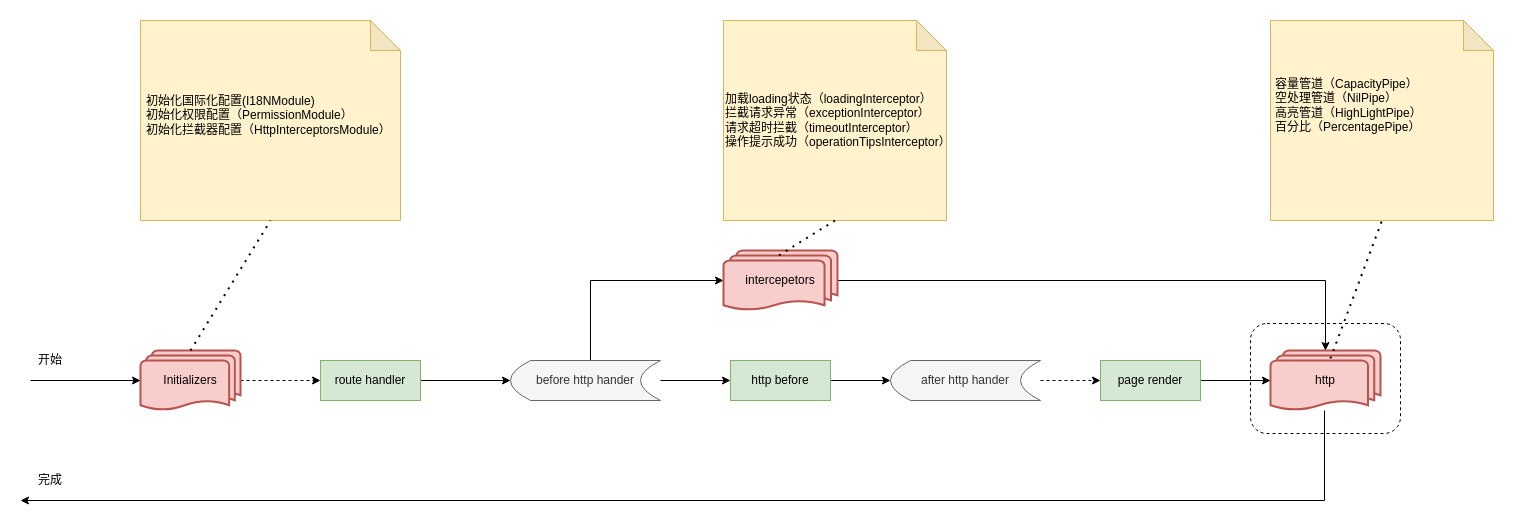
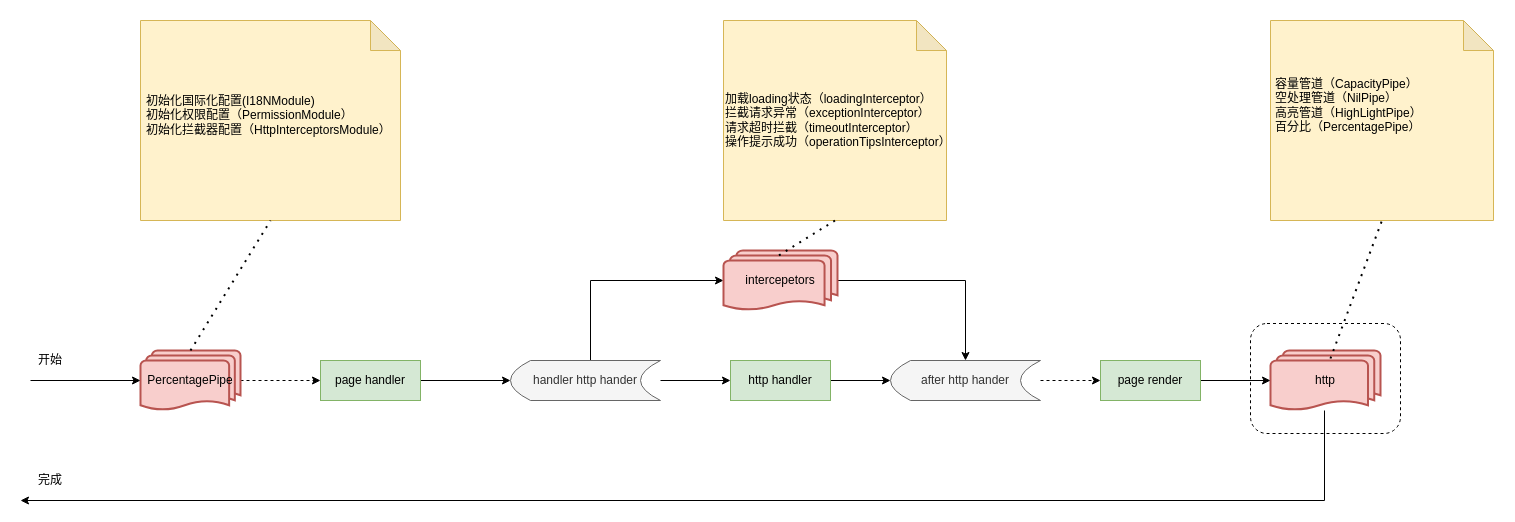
  <mxCell id="0" />
  <mxCell id="1" parent="0" />
  <mxCell id="2" value="" style="rounded=1;whiteSpace=wrap;html=1;align=left;dashed=1;" vertex="1" parent="1"><mxGeometry x="1250" y="323" width="150" height="110" as="geometry" /></mxCell>
  <mxCell id="3" style="edgeStyle=orthogonalEdgeStyle;rounded=0;orthogonalLoop=1;jettySize=auto;html=1;" edge="1" parent="1" source="4" target="11"><mxGeometry relative="1" as="geometry" /></mxCell>
- <mxCell id="4" value="route handler" style="rounded=0;whiteSpace=wrap;html=1;align=center;fillColor=#d5e8d4;strokeColor=#82b366;" vertex="1" parent="1"><mxGeometry x="320" y="360" width="100" height="40" as="geometry" /></mxCell>
+ <mxCell id="4" value="page handler" style="rounded=0;whiteSpace=wrap;html=1;align=center;fillColor=#d5e8d4;strokeColor=#82b366;" vertex="1" parent="1"><mxGeometry x="320" y="360" width="100" height="40" as="geometry" /></mxCell>
  <mxCell id="5" style="edgeStyle=orthogonalEdgeStyle;rounded=0;orthogonalLoop=1;jettySize=auto;html=1;dashed=1;" edge="1" parent="1" source="6" target="4"><mxGeometry relative="1" as="geometry" /></mxCell>
- <mxCell id="6" value="&lt;span&gt;Initializers&lt;/span&gt;" style="strokeWidth=2;html=1;shape=mxgraph.flowchart.multi-document;whiteSpace=wrap;align=center;fillColor=#f8cecc;strokeColor=#b85450;" vertex="1" parent="1"><mxGeometry x="140" y="350" width="100" height="60" as="geometry" /></mxCell>
+ <mxCell id="6" value="&lt;span&gt;PercentagePipe&lt;/span&gt;" style="strokeWidth=2;html=1;shape=mxgraph.flowchart.multi-document;whiteSpace=wrap;align=center;fillColor=#f8cecc;strokeColor=#b85450;" vertex="1" parent="1"><mxGeometry x="140" y="350" width="100" height="60" as="geometry" /></mxCell>
  <mxCell id="7" style="edgeStyle=orthogonalEdgeStyle;rounded=0;orthogonalLoop=1;jettySize=auto;html=1;" edge="1" parent="1" source="8"><mxGeometry relative="1" as="geometry"><mxPoint x="20" y="500" as="targetPoint" /><Array as="points"><mxPoint x="1324" y="500" /></Array></mxGeometry></mxCell>
  <mxCell id="8" value="http" style="strokeWidth=2;html=1;shape=mxgraph.flowchart.multi-document;whiteSpace=wrap;align=center;fillColor=#f8cecc;strokeColor=#b85450;" vertex="1" parent="1"><mxGeometry x="1270" y="350" width="110" height="60" as="geometry" /></mxCell>
  <mxCell id="9" style="edgeStyle=orthogonalEdgeStyle;rounded=0;orthogonalLoop=1;jettySize=auto;html=1;entryX=0;entryY=0.5;entryDx=0;entryDy=0;" edge="1" parent="1" source="11" target="15"><mxGeometry relative="1" as="geometry" /></mxCell>
  <mxCell id="10" style="edgeStyle=orthogonalEdgeStyle;rounded=0;orthogonalLoop=1;jettySize=auto;html=1;entryX=0;entryY=0.5;entryDx=0;entryDy=0;entryPerimeter=0;" edge="1" parent="1" source="11" target="20"><mxGeometry relative="1" as="geometry"><Array as="points"><mxPoint x="590" y="280" /></Array></mxGeometry></mxCell>
- <mxCell id="11" value="before http hander" style="shape=dataStorage;whiteSpace=wrap;html=1;fixedSize=1;align=center;fillColor=#f5f5f5;strokeColor=#666666;fontColor=#333333;" vertex="1" parent="1"><mxGeometry x="510" y="360" width="150" height="40" as="geometry" /></mxCell>
+ <mxCell id="11" value="handler http hander" style="shape=dataStorage;whiteSpace=wrap;html=1;fixedSize=1;align=center;fillColor=#f5f5f5;strokeColor=#666666;fontColor=#333333;" vertex="1" parent="1"><mxGeometry x="510" y="360" width="150" height="40" as="geometry" /></mxCell>
  <mxCell id="12" style="edgeStyle=orthogonalEdgeStyle;rounded=0;orthogonalLoop=1;jettySize=auto;html=1;dashed=1;" edge="1" parent="1" source="13" target="17"><mxGeometry relative="1" as="geometry" /></mxCell>
  <mxCell id="13" value="after http hander" style="shape=dataStorage;whiteSpace=wrap;html=1;fixedSize=1;align=center;fillColor=#f5f5f5;strokeColor=#666666;fontColor=#333333;" vertex="1" parent="1"><mxGeometry x="890" y="360" width="150" height="40" as="geometry" /></mxCell>
  <mxCell id="14" style="edgeStyle=orthogonalEdgeStyle;rounded=0;orthogonalLoop=1;jettySize=auto;html=1;entryX=0;entryY=0.5;entryDx=0;entryDy=0;" edge="1" parent="1" source="15" target="13"><mxGeometry relative="1" as="geometry" /></mxCell>
- <mxCell id="15" value="http before" style="rounded=0;whiteSpace=wrap;html=1;align=center;fillColor=#d5e8d4;strokeColor=#82b366;" vertex="1" parent="1"><mxGeometry x="730" y="360" width="100" height="40" as="geometry" /></mxCell>
+ <mxCell id="15" value="http handler" style="rounded=0;whiteSpace=wrap;html=1;align=center;fillColor=#d5e8d4;strokeColor=#82b366;" vertex="1" parent="1"><mxGeometry x="730" y="360" width="100" height="40" as="geometry" /></mxCell>
  <mxCell id="16" style="edgeStyle=orthogonalEdgeStyle;rounded=0;orthogonalLoop=1;jettySize=auto;html=1;" edge="1" parent="1" source="17" target="8"><mxGeometry relative="1" as="geometry" /></mxCell>
  <mxCell id="17" value="page render" style="rounded=0;whiteSpace=wrap;html=1;align=center;fillColor=#d5e8d4;strokeColor=#82b366;" vertex="1" parent="1"><mxGeometry x="1100" y="360" width="100" height="40" as="geometry" /></mxCell>
  <mxCell id="18" value="" style="endArrow=classic;html=1;entryX=0;entryY=0.5;entryDx=0;entryDy=0;entryPerimeter=0;" edge="1" parent="1" target="6"><mxGeometry width="50" height="50" relative="1" as="geometry"><mxPoint x="30" y="380" as="sourcePoint" /><mxPoint x="70" y="390" as="targetPoint" /></mxGeometry></mxCell>
- <mxCell id="19" style="edgeStyle=orthogonalEdgeStyle;rounded=0;orthogonalLoop=1;jettySize=auto;html=1;" edge="1" parent="1" source="20" target="8"><mxGeometry relative="1" as="geometry" /></mxCell>
+ <mxCell id="19" style="edgeStyle=orthogonalEdgeStyle;rounded=0;orthogonalLoop=1;jettySize=auto;html=1;entryX=0.5;entryY=0;entryDx=0;entryDy=0;" edge="1" parent="1" source="20" target="13"><mxGeometry relative="1" as="geometry" /></mxCell>
  <mxCell id="20" value="&lt;span&gt;intercepetors&lt;/span&gt;" style="strokeWidth=2;html=1;shape=mxgraph.flowchart.multi-document;whiteSpace=wrap;align=center;fillColor=#f8cecc;strokeColor=#b85450;" vertex="1" parent="1"><mxGeometry x="723" y="250" width="114" height="60" as="geometry" /></mxCell>
  <mxCell id="21" value="" style="shape=note;whiteSpace=wrap;html=1;backgroundOutline=1;darkOpacity=0.05;align=left;fillColor=#fff2cc;strokeColor=#d6b656;" vertex="1" parent="1"><mxGeometry x="723" y="20" width="223" height="200" as="geometry" /></mxCell>
  <mxCell id="22" value="加载loading状态（loadingInterceptor）&lt;br&gt;拦截请求异常（exceptionInterceptor）&lt;br&gt;请求超时拦截（timeoutInterceptor）&lt;br&gt;操作提示成功（operationTipsInterceptor）" style="text;html=1;strokeColor=none;fillColor=none;align=left;verticalAlign=middle;whiteSpace=wrap;rounded=0;" vertex="1" parent="1"><mxGeometry x="723" y="65" width="233" height="110" as="geometry" /></mxCell>
  <mxCell id="23" value="" style="shape=note;whiteSpace=wrap;html=1;backgroundOutline=1;darkOpacity=0.05;align=left;fillColor=#fff2cc;strokeColor=#d6b656;" vertex="1" parent="1"><mxGeometry x="140" y="20" width="260" height="200" as="geometry" /></mxCell>
  <mxCell id="24" value="初始化国际化配置(I18NModule)&lt;br&gt;初始化权限配置（PermissionModule）&lt;br&gt;初始化拦截器配置（HttpInterceptorsModule）" style="text;html=1;strokeColor=none;fillColor=none;align=left;verticalAlign=middle;whiteSpace=wrap;rounded=0;" vertex="1" parent="1"><mxGeometry x="143.5" y="60" width="247" height="110" as="geometry" /></mxCell>
  <mxCell id="25" value="" style="shape=note;whiteSpace=wrap;html=1;backgroundOutline=1;darkOpacity=0.05;align=left;fillColor=#fff2cc;strokeColor=#d6b656;" vertex="1" parent="1"><mxGeometry x="1270" y="20" width="223" height="200" as="geometry" /></mxCell>
  <mxCell id="26" value="容量管道（CapacityPipe）&lt;br&gt;空处理管道（NilPipe）&lt;br&gt;高亮管道（HighLightPipe）&lt;br&gt;百分比（PercentagePipe）" style="text;html=1;strokeColor=none;fillColor=none;align=left;verticalAlign=middle;whiteSpace=wrap;rounded=0;" vertex="1" parent="1"><mxGeometry x="1273" y="50" width="220" height="110" as="geometry" /></mxCell>
  <mxCell id="27" value="" style="endArrow=none;dashed=1;html=1;dashPattern=1 3;strokeWidth=2;exitX=0.5;exitY=0;exitDx=0;exitDy=0;exitPerimeter=0;entryX=0.5;entryY=1;entryDx=0;entryDy=0;entryPerimeter=0;" edge="1" parent="1" source="6" target="23"><mxGeometry width="50" height="50" relative="1" as="geometry"><mxPoint x="200" y="335" as="sourcePoint" /><mxPoint x="260" y="225" as="targetPoint" /></mxGeometry></mxCell>
  <mxCell id="28" value="" style="endArrow=none;dashed=1;html=1;dashPattern=1 3;strokeWidth=2;exitX=0.5;exitY=1;exitDx=0;exitDy=0;exitPerimeter=0;entryX=0.456;entryY=0.117;entryDx=0;entryDy=0;entryPerimeter=0;" edge="1" parent="1" source="21" target="20"><mxGeometry width="50" height="50" relative="1" as="geometry"><mxPoint x="200" y="360" as="sourcePoint" /><mxPoint x="280" y="230" as="targetPoint" /></mxGeometry></mxCell>
  <mxCell id="29" value="" style="endArrow=none;dashed=1;html=1;dashPattern=1 3;strokeWidth=2;exitX=0.545;exitY=0.133;exitDx=0;exitDy=0;exitPerimeter=0;entryX=0.5;entryY=1;entryDx=0;entryDy=0;entryPerimeter=0;" edge="1" parent="1" source="8" target="25"><mxGeometry width="50" height="50" relative="1" as="geometry"><mxPoint x="1360" y="340" as="sourcePoint" /><mxPoint x="1440" y="210" as="targetPoint" /></mxGeometry></mxCell>
  <mxCell id="30" value="开始" style="text;html=1;strokeColor=none;fillColor=none;align=center;verticalAlign=middle;whiteSpace=wrap;rounded=0;" vertex="1" parent="1"><mxGeometry x="30" y="350" width="40" height="20" as="geometry" /></mxCell>
  <mxCell id="31" value="完成" style="text;html=1;strokeColor=none;fillColor=none;align=center;verticalAlign=middle;whiteSpace=wrap;rounded=0;" vertex="1" parent="1"><mxGeometry x="30" y="470" width="40" height="20" as="geometry" /></mxCell>
